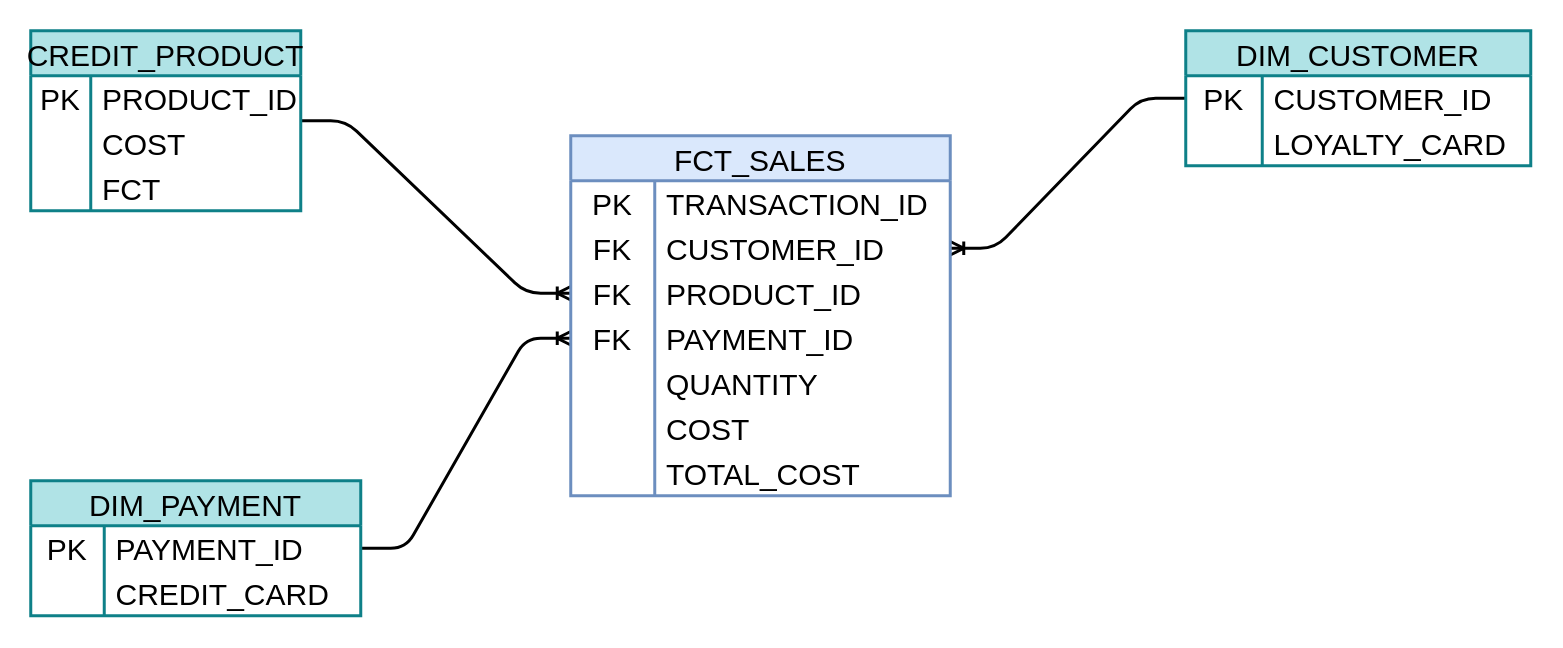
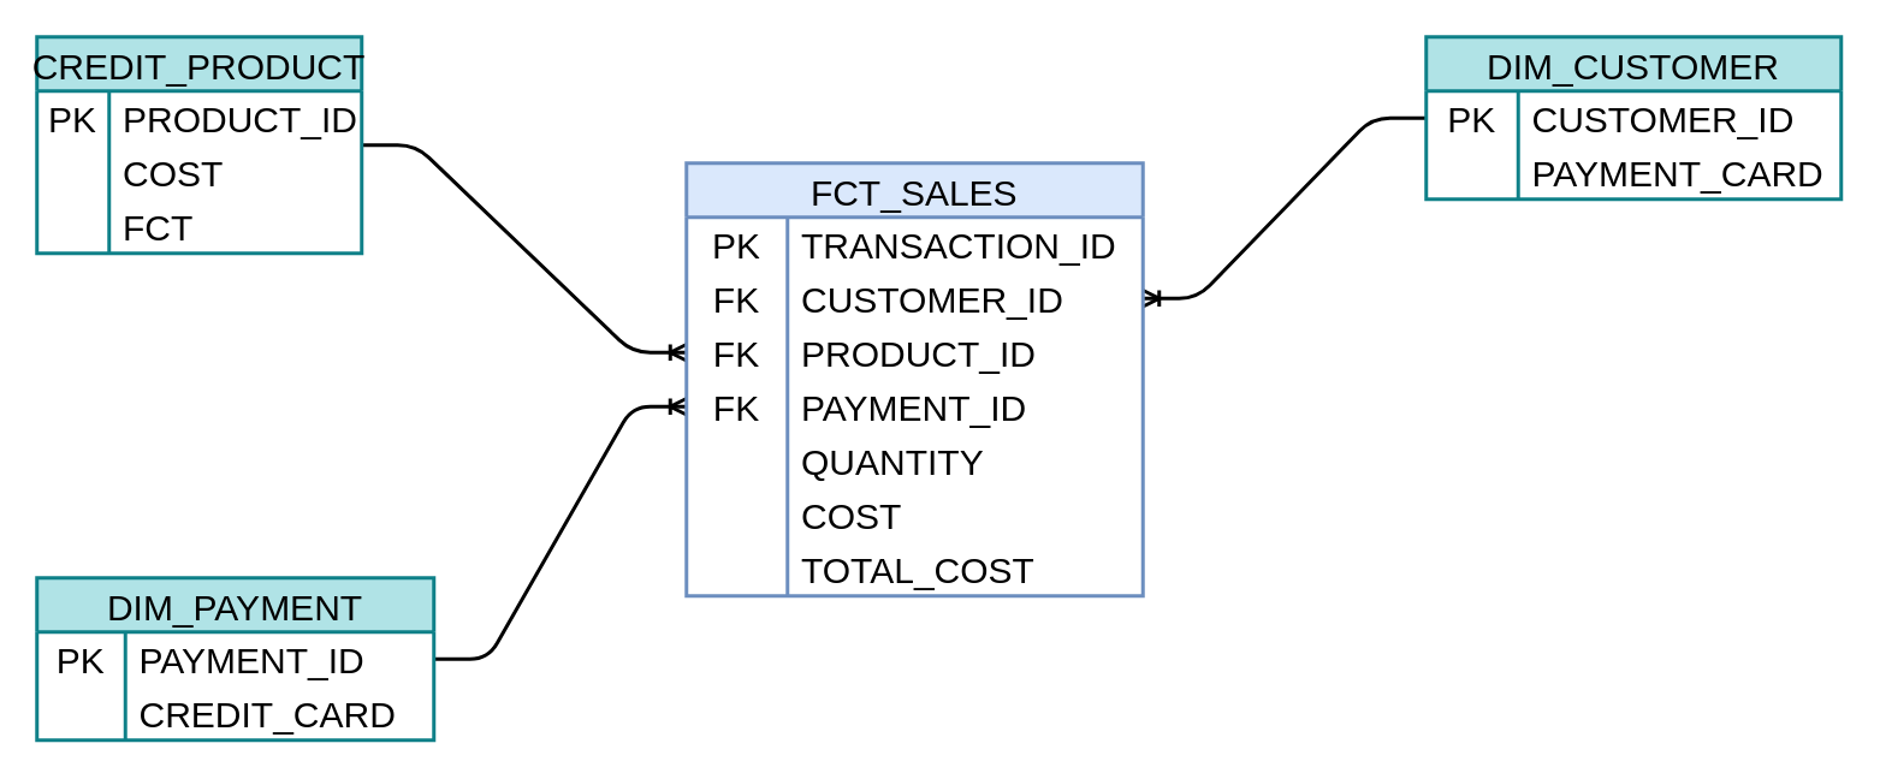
  <mxCell id="0" />
  <mxCell id="1" parent="0" />
  <mxCell id="2" style="edgeStyle=entityRelationEdgeStyle;html=1;entryX=1;entryY=0.5;entryDx=0;entryDy=0;strokeWidth=2;endArrow=ERoneToMany;endFill=0;" edge="1" parent="1" source="3" target="33"><mxGeometry relative="1" as="geometry" /></mxCell>
  <mxCell id="3" value="DIM_CUSTOMER" style="shape=table;startSize=30;container=1;collapsible=0;childLayout=tableLayout;fixedRows=1;rowLines=0;fontStyle=0;strokeColor=#0e8088;fontSize=20;strokeWidth=2;fillColor=#b0e3e6;" vertex="1" parent="1"><mxGeometry x="790" y="20" width="230" height="90" as="geometry" /></mxCell>
  <mxCell id="4" value="" style="shape=tableRow;horizontal=0;startSize=0;swimlaneHead=0;swimlaneBody=0;top=0;left=0;bottom=0;right=0;collapsible=0;dropTarget=0;fillColor=none;points=[[0,0.5],[1,0.5]];portConstraint=eastwest;strokeColor=inherit;fontSize=20;strokeWidth=2;" vertex="1" parent="3"><mxGeometry y="30" width="230" height="30" as="geometry" /></mxCell>
  <mxCell id="5" value="PK" style="shape=partialRectangle;html=1;whiteSpace=wrap;connectable=0;fillColor=none;top=0;left=0;bottom=0;right=0;overflow=hidden;pointerEvents=1;strokeColor=inherit;fontSize=20;strokeWidth=2;" vertex="1" parent="4"><mxGeometry width="51" height="30" as="geometry"><mxRectangle width="51" height="30" as="alternateBounds" /></mxGeometry></mxCell>
  <mxCell id="6" value="CUSTOMER_ID" style="shape=partialRectangle;html=1;whiteSpace=wrap;connectable=0;fillColor=none;top=0;left=0;bottom=0;right=0;align=left;spacingLeft=6;overflow=hidden;strokeColor=inherit;fontSize=20;strokeWidth=2;" vertex="1" parent="4"><mxGeometry x="51" width="179" height="30" as="geometry"><mxRectangle width="179" height="30" as="alternateBounds" /></mxGeometry></mxCell>
  <mxCell id="7" value="" style="shape=tableRow;horizontal=0;startSize=0;swimlaneHead=0;swimlaneBody=0;top=0;left=0;bottom=0;right=0;collapsible=0;dropTarget=0;fillColor=none;points=[[0,0.5],[1,0.5]];portConstraint=eastwest;strokeColor=inherit;fontSize=20;strokeWidth=2;" vertex="1" parent="3"><mxGeometry y="60" width="230" height="30" as="geometry" /></mxCell>
  <mxCell id="8" value="" style="shape=partialRectangle;html=1;whiteSpace=wrap;connectable=0;fillColor=none;top=0;left=0;bottom=0;right=0;overflow=hidden;strokeColor=inherit;fontSize=20;strokeWidth=2;" vertex="1" parent="7"><mxGeometry width="51" height="30" as="geometry"><mxRectangle width="51" height="30" as="alternateBounds" /></mxGeometry></mxCell>
- <mxCell id="9" value="LOYALTY_CARD" style="shape=partialRectangle;html=1;whiteSpace=wrap;connectable=0;fillColor=none;top=0;left=0;bottom=0;right=0;align=left;spacingLeft=6;overflow=hidden;strokeColor=inherit;fontSize=20;strokeWidth=2;" vertex="1" parent="7"><mxGeometry x="51" width="179" height="30" as="geometry"><mxRectangle width="179" height="30" as="alternateBounds" /></mxGeometry></mxCell>
+ <mxCell id="9" value="PAYMENT_CARD" style="shape=partialRectangle;html=1;whiteSpace=wrap;connectable=0;fillColor=none;top=0;left=0;bottom=0;right=0;align=left;spacingLeft=6;overflow=hidden;strokeColor=inherit;fontSize=20;strokeWidth=2;" vertex="1" parent="7"><mxGeometry x="51" width="179" height="30" as="geometry"><mxRectangle width="179" height="30" as="alternateBounds" /></mxGeometry></mxCell>
  <mxCell id="10" style="edgeStyle=entityRelationEdgeStyle;html=1;entryX=0;entryY=0.5;entryDx=0;entryDy=0;endArrow=ERoneToMany;endFill=0;strokeWidth=2;" edge="1" parent="1" source="11" target="36"><mxGeometry relative="1" as="geometry" /></mxCell>
  <mxCell id="11" value="CREDIT_PRODUCT" style="shape=table;startSize=30;container=1;collapsible=0;childLayout=tableLayout;fixedRows=1;rowLines=0;fontStyle=0;strokeColor=#0e8088;fontSize=20;strokeWidth=2;fillColor=#b0e3e6;" vertex="1" parent="1"><mxGeometry x="20" y="20" width="180" height="120" as="geometry" /></mxCell>
  <mxCell id="12" value="" style="shape=tableRow;horizontal=0;startSize=0;swimlaneHead=0;swimlaneBody=0;top=0;left=0;bottom=0;right=0;collapsible=0;dropTarget=0;fillColor=none;points=[[0,0.5],[1,0.5]];portConstraint=eastwest;strokeColor=inherit;fontSize=20;strokeWidth=2;" vertex="1" parent="11"><mxGeometry y="30" width="180" height="30" as="geometry" /></mxCell>
  <mxCell id="13" value="PK" style="shape=partialRectangle;html=1;whiteSpace=wrap;connectable=0;fillColor=none;top=0;left=0;bottom=0;right=0;overflow=hidden;pointerEvents=1;strokeColor=inherit;fontSize=20;strokeWidth=2;" vertex="1" parent="12"><mxGeometry width="40" height="30" as="geometry"><mxRectangle width="40" height="30" as="alternateBounds" /></mxGeometry></mxCell>
  <mxCell id="14" value="PRODUCT_ID" style="shape=partialRectangle;html=1;whiteSpace=wrap;connectable=0;fillColor=none;top=0;left=0;bottom=0;right=0;align=left;spacingLeft=6;overflow=hidden;strokeColor=inherit;fontSize=20;strokeWidth=2;" vertex="1" parent="12"><mxGeometry x="40" width="140" height="30" as="geometry"><mxRectangle width="140" height="30" as="alternateBounds" /></mxGeometry></mxCell>
  <mxCell id="15" value="" style="shape=tableRow;horizontal=0;startSize=0;swimlaneHead=0;swimlaneBody=0;top=0;left=0;bottom=0;right=0;collapsible=0;dropTarget=0;fillColor=none;points=[[0,0.5],[1,0.5]];portConstraint=eastwest;strokeColor=inherit;fontSize=20;strokeWidth=2;" vertex="1" parent="11"><mxGeometry y="60" width="180" height="30" as="geometry" /></mxCell>
  <mxCell id="16" value="" style="shape=partialRectangle;html=1;whiteSpace=wrap;connectable=0;fillColor=none;top=0;left=0;bottom=0;right=0;overflow=hidden;strokeColor=inherit;fontSize=20;strokeWidth=2;" vertex="1" parent="15"><mxGeometry width="40" height="30" as="geometry"><mxRectangle width="40" height="30" as="alternateBounds" /></mxGeometry></mxCell>
  <mxCell id="17" value="COST" style="shape=partialRectangle;html=1;whiteSpace=wrap;connectable=0;fillColor=none;top=0;left=0;bottom=0;right=0;align=left;spacingLeft=6;overflow=hidden;strokeColor=inherit;fontSize=20;strokeWidth=2;" vertex="1" parent="15"><mxGeometry x="40" width="140" height="30" as="geometry"><mxRectangle width="140" height="30" as="alternateBounds" /></mxGeometry></mxCell>
  <mxCell id="18" value="" style="shape=tableRow;horizontal=0;startSize=0;swimlaneHead=0;swimlaneBody=0;top=0;left=0;bottom=0;right=0;collapsible=0;dropTarget=0;fillColor=none;points=[[0,0.5],[1,0.5]];portConstraint=eastwest;strokeColor=inherit;fontSize=20;strokeWidth=2;" vertex="1" parent="11"><mxGeometry y="90" width="180" height="30" as="geometry" /></mxCell>
  <mxCell id="19" value="" style="shape=partialRectangle;html=1;whiteSpace=wrap;connectable=0;fillColor=none;top=0;left=0;bottom=0;right=0;overflow=hidden;strokeColor=inherit;fontSize=20;strokeWidth=2;" vertex="1" parent="18"><mxGeometry width="40" height="30" as="geometry"><mxRectangle width="40" height="30" as="alternateBounds" /></mxGeometry></mxCell>
  <mxCell id="20" value="FCT" style="shape=partialRectangle;html=1;whiteSpace=wrap;connectable=0;fillColor=none;top=0;left=0;bottom=0;right=0;align=left;spacingLeft=6;overflow=hidden;strokeColor=inherit;fontSize=20;strokeWidth=2;" vertex="1" parent="18"><mxGeometry x="40" width="140" height="30" as="geometry"><mxRectangle width="140" height="30" as="alternateBounds" /></mxGeometry></mxCell>
  <mxCell id="21" style="edgeStyle=entityRelationEdgeStyle;html=1;entryX=0;entryY=0.5;entryDx=0;entryDy=0;endArrow=ERoneToMany;endFill=0;strokeWidth=2;elbow=vertical;fontSize=20;" edge="1" parent="1" source="22" target="39"><mxGeometry relative="1" as="geometry" /></mxCell>
  <mxCell id="22" value="DIM_PAYMENT" style="shape=table;startSize=30;container=1;collapsible=0;childLayout=tableLayout;fixedRows=1;rowLines=0;fontStyle=0;strokeColor=#0e8088;fontSize=20;strokeWidth=2;fillColor=#b0e3e6;" vertex="1" parent="1"><mxGeometry x="20" y="320" width="220" height="90" as="geometry" /></mxCell>
  <mxCell id="23" value="" style="shape=tableRow;horizontal=0;startSize=0;swimlaneHead=0;swimlaneBody=0;top=0;left=0;bottom=0;right=0;collapsible=0;dropTarget=0;fillColor=none;points=[[0,0.5],[1,0.5]];portConstraint=eastwest;strokeColor=inherit;fontSize=20;strokeWidth=2;" vertex="1" parent="22"><mxGeometry y="30" width="220" height="30" as="geometry" /></mxCell>
  <mxCell id="24" value="PK" style="shape=partialRectangle;html=1;whiteSpace=wrap;connectable=0;fillColor=none;top=0;left=0;bottom=0;right=0;overflow=hidden;pointerEvents=1;strokeColor=inherit;fontSize=20;strokeWidth=2;" vertex="1" parent="23"><mxGeometry width="49" height="30" as="geometry"><mxRectangle width="49" height="30" as="alternateBounds" /></mxGeometry></mxCell>
  <mxCell id="25" value="PAYMENT_ID" style="shape=partialRectangle;html=1;whiteSpace=wrap;connectable=0;fillColor=none;top=0;left=0;bottom=0;right=0;align=left;spacingLeft=6;overflow=hidden;strokeColor=inherit;fontSize=20;strokeWidth=2;" vertex="1" parent="23"><mxGeometry x="49" width="171" height="30" as="geometry"><mxRectangle width="171" height="30" as="alternateBounds" /></mxGeometry></mxCell>
  <mxCell id="26" value="" style="shape=tableRow;horizontal=0;startSize=0;swimlaneHead=0;swimlaneBody=0;top=0;left=0;bottom=0;right=0;collapsible=0;dropTarget=0;fillColor=none;points=[[0,0.5],[1,0.5]];portConstraint=eastwest;strokeColor=inherit;fontSize=20;strokeWidth=2;" vertex="1" parent="22"><mxGeometry y="60" width="220" height="30" as="geometry" /></mxCell>
  <mxCell id="27" value="" style="shape=partialRectangle;html=1;whiteSpace=wrap;connectable=0;fillColor=none;top=0;left=0;bottom=0;right=0;overflow=hidden;strokeColor=inherit;fontSize=20;strokeWidth=2;" vertex="1" parent="26"><mxGeometry width="49" height="30" as="geometry"><mxRectangle width="49" height="30" as="alternateBounds" /></mxGeometry></mxCell>
  <mxCell id="28" value="CREDIT_CARD" style="shape=partialRectangle;html=1;whiteSpace=wrap;connectable=0;fillColor=none;top=0;left=0;bottom=0;right=0;align=left;spacingLeft=6;overflow=hidden;strokeColor=inherit;fontSize=20;strokeWidth=2;" vertex="1" parent="26"><mxGeometry x="49" width="171" height="30" as="geometry"><mxRectangle width="171" height="30" as="alternateBounds" /></mxGeometry></mxCell>
  <mxCell id="29" value="FCT_SALES" style="shape=table;startSize=30;container=1;collapsible=0;childLayout=tableLayout;fixedRows=1;rowLines=0;fontStyle=0;strokeColor=#6c8ebf;fontSize=20;strokeWidth=2;fillColor=#dae8fc;" vertex="1" parent="1"><mxGeometry x="380" y="90" width="253" height="240" as="geometry" /></mxCell>
  <mxCell id="30" value="" style="shape=tableRow;horizontal=0;startSize=0;swimlaneHead=0;swimlaneBody=0;top=0;left=0;bottom=0;right=0;collapsible=0;dropTarget=0;fillColor=none;points=[[0,0.5],[1,0.5]];portConstraint=eastwest;strokeColor=inherit;fontSize=20;strokeWidth=2;" vertex="1" parent="29"><mxGeometry y="30" width="253" height="30" as="geometry" /></mxCell>
  <mxCell id="31" value="PK" style="shape=partialRectangle;html=1;whiteSpace=wrap;connectable=0;fillColor=none;top=0;left=0;bottom=0;right=0;overflow=hidden;pointerEvents=1;strokeColor=inherit;fontSize=20;strokeWidth=2;" vertex="1" parent="30"><mxGeometry width="56" height="30" as="geometry"><mxRectangle width="56" height="30" as="alternateBounds" /></mxGeometry></mxCell>
  <mxCell id="32" value="TRANSACTION_ID" style="shape=partialRectangle;html=1;whiteSpace=wrap;connectable=0;fillColor=none;top=0;left=0;bottom=0;right=0;align=left;spacingLeft=6;overflow=hidden;strokeColor=inherit;fontSize=20;strokeWidth=2;" vertex="1" parent="30"><mxGeometry x="56" width="197" height="30" as="geometry"><mxRectangle width="197" height="30" as="alternateBounds" /></mxGeometry></mxCell>
  <mxCell id="33" value="" style="shape=tableRow;horizontal=0;startSize=0;swimlaneHead=0;swimlaneBody=0;top=0;left=0;bottom=0;right=0;collapsible=0;dropTarget=0;fillColor=none;points=[[0,0.5],[1,0.5]];portConstraint=eastwest;strokeColor=inherit;fontSize=20;strokeWidth=2;" vertex="1" parent="29"><mxGeometry y="60" width="253" height="30" as="geometry" /></mxCell>
  <mxCell id="34" value="FK" style="shape=partialRectangle;html=1;whiteSpace=wrap;connectable=0;fillColor=none;top=0;left=0;bottom=0;right=0;overflow=hidden;strokeColor=inherit;fontSize=20;strokeWidth=2;" vertex="1" parent="33"><mxGeometry width="56" height="30" as="geometry"><mxRectangle width="56" height="30" as="alternateBounds" /></mxGeometry></mxCell>
  <mxCell id="35" value="CUSTOMER_ID" style="shape=partialRectangle;html=1;whiteSpace=wrap;connectable=0;fillColor=none;top=0;left=0;bottom=0;right=0;align=left;spacingLeft=6;overflow=hidden;strokeColor=inherit;fontSize=20;strokeWidth=2;" vertex="1" parent="33"><mxGeometry x="56" width="197" height="30" as="geometry"><mxRectangle width="197" height="30" as="alternateBounds" /></mxGeometry></mxCell>
  <mxCell id="36" value="" style="shape=tableRow;horizontal=0;startSize=0;swimlaneHead=0;swimlaneBody=0;top=0;left=0;bottom=0;right=0;collapsible=0;dropTarget=0;fillColor=none;points=[[0,0.5],[1,0.5]];portConstraint=eastwest;strokeColor=inherit;fontSize=20;strokeWidth=2;" vertex="1" parent="29"><mxGeometry y="90" width="253" height="30" as="geometry" /></mxCell>
  <mxCell id="37" value="FK" style="shape=partialRectangle;html=1;whiteSpace=wrap;connectable=0;fillColor=none;top=0;left=0;bottom=0;right=0;overflow=hidden;strokeColor=inherit;fontSize=20;strokeWidth=2;" vertex="1" parent="36"><mxGeometry width="56" height="30" as="geometry"><mxRectangle width="56" height="30" as="alternateBounds" /></mxGeometry></mxCell>
  <mxCell id="38" value="PRODUCT_ID" style="shape=partialRectangle;html=1;whiteSpace=wrap;connectable=0;fillColor=none;top=0;left=0;bottom=0;right=0;align=left;spacingLeft=6;overflow=hidden;strokeColor=inherit;fontSize=20;strokeWidth=2;" vertex="1" parent="36"><mxGeometry x="56" width="197" height="30" as="geometry"><mxRectangle width="197" height="30" as="alternateBounds" /></mxGeometry></mxCell>
  <mxCell id="39" value="" style="shape=tableRow;horizontal=0;startSize=0;swimlaneHead=0;swimlaneBody=0;top=0;left=0;bottom=0;right=0;collapsible=0;dropTarget=0;fillColor=none;points=[[0,0.5],[1,0.5]];portConstraint=eastwest;strokeColor=inherit;fontSize=20;strokeWidth=2;" vertex="1" parent="29"><mxGeometry y="120" width="253" height="30" as="geometry" /></mxCell>
  <mxCell id="40" value="FK" style="shape=partialRectangle;html=1;whiteSpace=wrap;connectable=0;fillColor=none;top=0;left=0;bottom=0;right=0;overflow=hidden;pointerEvents=1;strokeColor=inherit;fontSize=20;strokeWidth=2;" vertex="1" parent="39"><mxGeometry width="56" height="30" as="geometry"><mxRectangle width="56" height="30" as="alternateBounds" /></mxGeometry></mxCell>
  <mxCell id="41" value="PAYMENT_ID" style="shape=partialRectangle;html=1;whiteSpace=wrap;connectable=0;fillColor=none;top=0;left=0;bottom=0;right=0;align=left;spacingLeft=6;overflow=hidden;strokeColor=inherit;fontSize=20;strokeWidth=2;" vertex="1" parent="39"><mxGeometry x="56" width="197" height="30" as="geometry"><mxRectangle width="197" height="30" as="alternateBounds" /></mxGeometry></mxCell>
  <mxCell id="42" value="" style="shape=tableRow;horizontal=0;startSize=0;swimlaneHead=0;swimlaneBody=0;top=0;left=0;bottom=0;right=0;collapsible=0;dropTarget=0;fillColor=none;points=[[0,0.5],[1,0.5]];portConstraint=eastwest;strokeColor=inherit;fontSize=20;strokeWidth=2;" vertex="1" parent="29"><mxGeometry y="150" width="253" height="30" as="geometry" /></mxCell>
  <mxCell id="43" value="" style="shape=partialRectangle;html=1;whiteSpace=wrap;connectable=0;fillColor=none;top=0;left=0;bottom=0;right=0;overflow=hidden;pointerEvents=1;strokeColor=inherit;fontSize=20;strokeWidth=2;" vertex="1" parent="42"><mxGeometry width="56" height="30" as="geometry"><mxRectangle width="56" height="30" as="alternateBounds" /></mxGeometry></mxCell>
  <mxCell id="44" value="QUANTITY" style="shape=partialRectangle;html=1;whiteSpace=wrap;connectable=0;fillColor=none;top=0;left=0;bottom=0;right=0;align=left;spacingLeft=6;overflow=hidden;strokeColor=inherit;fontSize=20;strokeWidth=2;" vertex="1" parent="42"><mxGeometry x="56" width="197" height="30" as="geometry"><mxRectangle width="197" height="30" as="alternateBounds" /></mxGeometry></mxCell>
  <mxCell id="45" value="" style="shape=tableRow;horizontal=0;startSize=0;swimlaneHead=0;swimlaneBody=0;top=0;left=0;bottom=0;right=0;collapsible=0;dropTarget=0;fillColor=none;points=[[0,0.5],[1,0.5]];portConstraint=eastwest;strokeColor=inherit;fontSize=20;strokeWidth=2;" vertex="1" parent="29"><mxGeometry y="180" width="253" height="30" as="geometry" /></mxCell>
  <mxCell id="46" value="" style="shape=partialRectangle;html=1;whiteSpace=wrap;connectable=0;fillColor=none;top=0;left=0;bottom=0;right=0;overflow=hidden;pointerEvents=1;strokeColor=inherit;fontSize=20;strokeWidth=2;" vertex="1" parent="45"><mxGeometry width="56" height="30" as="geometry"><mxRectangle width="56" height="30" as="alternateBounds" /></mxGeometry></mxCell>
  <mxCell id="47" value="COST" style="shape=partialRectangle;html=1;whiteSpace=wrap;connectable=0;fillColor=none;top=0;left=0;bottom=0;right=0;align=left;spacingLeft=6;overflow=hidden;strokeColor=inherit;fontSize=20;strokeWidth=2;" vertex="1" parent="45"><mxGeometry x="56" width="197" height="30" as="geometry"><mxRectangle width="197" height="30" as="alternateBounds" /></mxGeometry></mxCell>
  <mxCell id="48" value="" style="shape=tableRow;horizontal=0;startSize=0;swimlaneHead=0;swimlaneBody=0;top=0;left=0;bottom=0;right=0;collapsible=0;dropTarget=0;fillColor=none;points=[[0,0.5],[1,0.5]];portConstraint=eastwest;strokeColor=inherit;fontSize=20;strokeWidth=2;" vertex="1" parent="29"><mxGeometry y="210" width="253" height="30" as="geometry" /></mxCell>
  <mxCell id="49" value="" style="shape=partialRectangle;html=1;whiteSpace=wrap;connectable=0;fillColor=none;top=0;left=0;bottom=0;right=0;overflow=hidden;pointerEvents=1;strokeColor=inherit;fontSize=20;strokeWidth=2;" vertex="1" parent="48"><mxGeometry width="56" height="30" as="geometry"><mxRectangle width="56" height="30" as="alternateBounds" /></mxGeometry></mxCell>
  <mxCell id="50" value="&lt;span style=&quot;color: rgb(0, 0, 0);&quot;&gt;TOTAL_COST&lt;/span&gt;" style="shape=partialRectangle;html=1;whiteSpace=wrap;connectable=0;fillColor=none;top=0;left=0;bottom=0;right=0;align=left;spacingLeft=6;overflow=hidden;strokeColor=inherit;fontSize=20;strokeWidth=2;" vertex="1" parent="48"><mxGeometry x="56" width="197" height="30" as="geometry"><mxRectangle width="197" height="30" as="alternateBounds" /></mxGeometry></mxCell>
